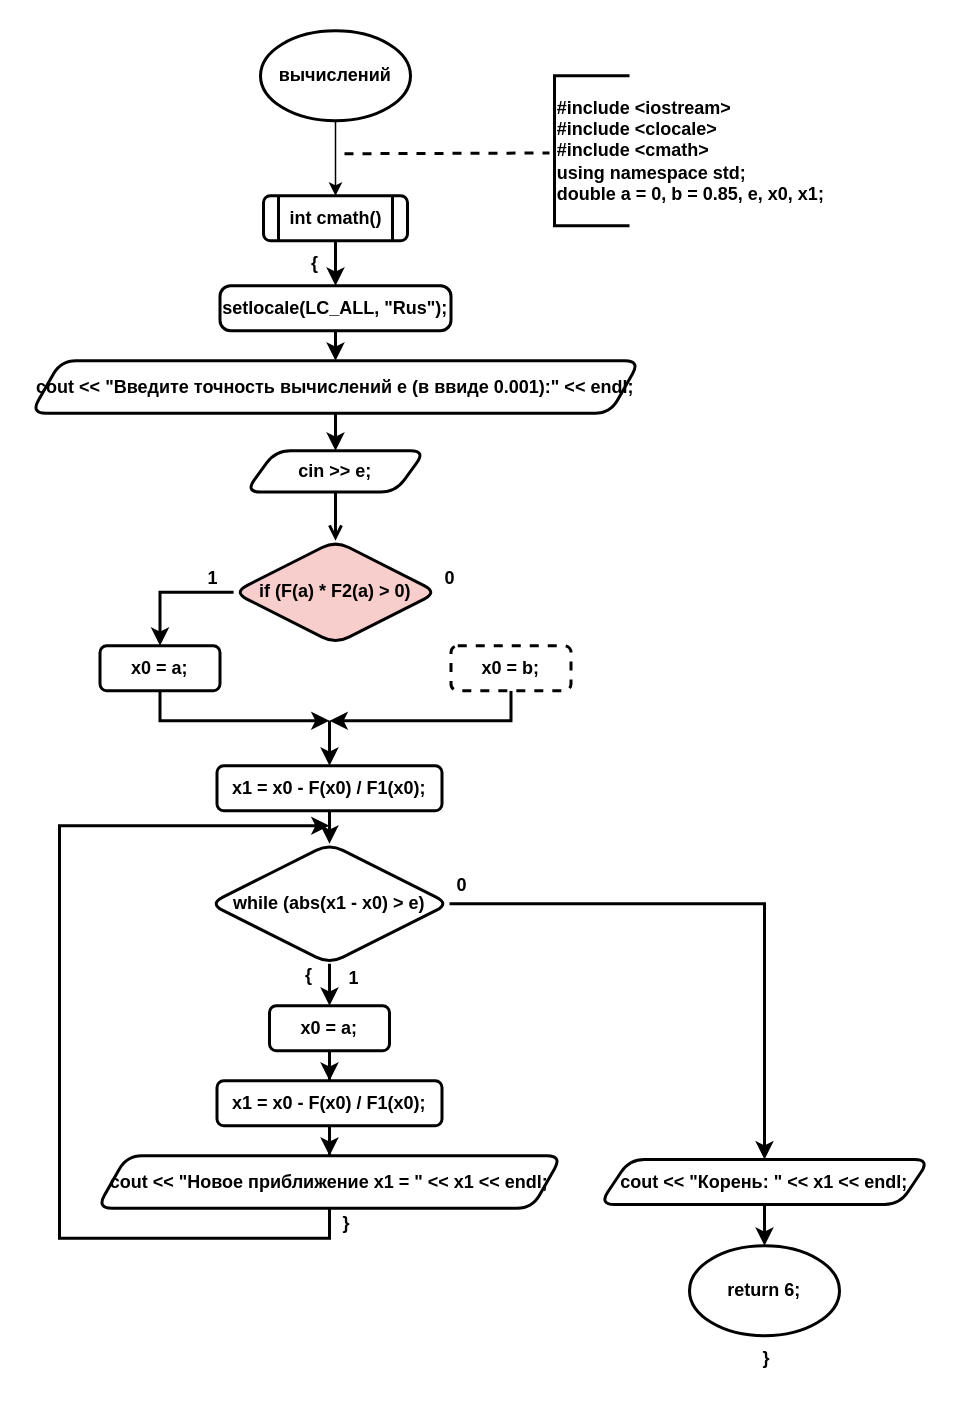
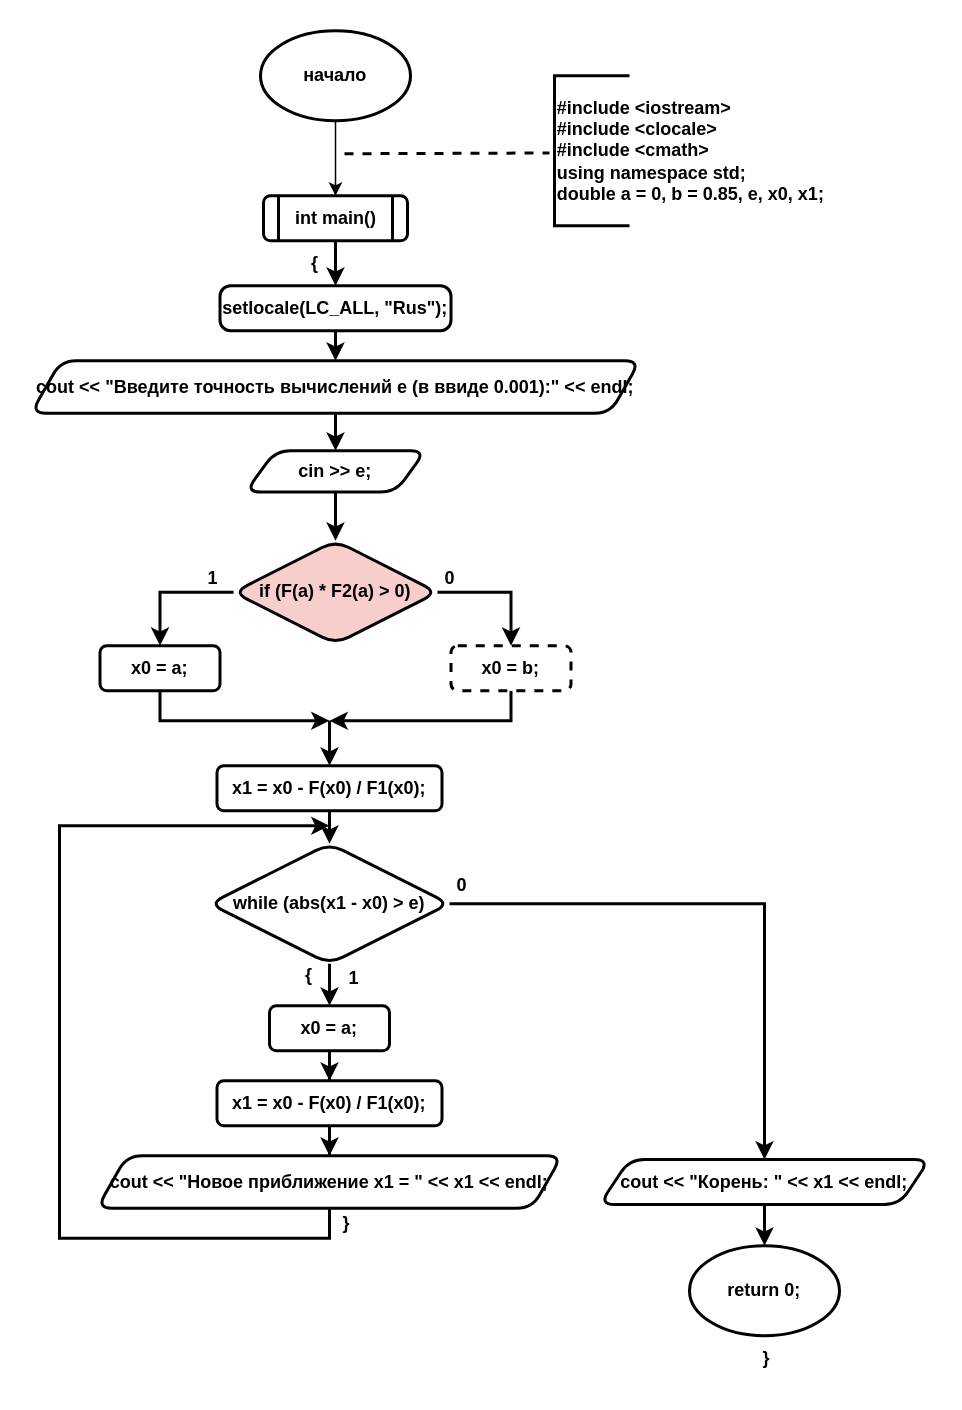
  <mxCell id="0" />
  <mxCell id="1" parent="0" />
  <mxCell id="2" value="" style="edgeStyle=orthogonalEdgeStyle;rounded=0;orthogonalLoop=1;jettySize=auto;html=1;fontStyle=1" edge="1" parent="1" source="3" target="5"><mxGeometry relative="1" as="geometry" /></mxCell>
- <mxCell id="3" value="вычислений" style="strokeWidth=2;html=1;shape=mxgraph.flowchart.start_1;whiteSpace=wrap;fontStyle=1" vertex="1" parent="1"><mxGeometry x="173" y="20" width="100" height="60" as="geometry" /></mxCell>
+ <mxCell id="3" value="начало" style="strokeWidth=2;html=1;shape=mxgraph.flowchart.start_1;whiteSpace=wrap;fontStyle=1" vertex="1" parent="1"><mxGeometry x="173" y="20" width="100" height="60" as="geometry" /></mxCell>
  <mxCell id="4" value="" style="edgeStyle=orthogonalEdgeStyle;rounded=0;orthogonalLoop=1;jettySize=auto;html=1;strokeWidth=2;startSize=6;endSize=6;entryX=0.5;entryY=0;entryDx=0;entryDy=0;fontStyle=1" edge="1" parent="1" source="5" target="14"><mxGeometry relative="1" as="geometry"><mxPoint x="223" y="200" as="targetPoint" /></mxGeometry></mxCell>
- <mxCell id="5" value="int cmath()" style="shape=process;whiteSpace=wrap;html=1;backgroundOutline=1;strokeWidth=2;rounded=1;fontStyle=1" vertex="1" parent="1"><mxGeometry x="175" y="130" width="96" height="30" as="geometry" /></mxCell>
+ <mxCell id="5" value="int main()" style="shape=process;whiteSpace=wrap;html=1;backgroundOutline=1;strokeWidth=2;rounded=1;fontStyle=1" vertex="1" parent="1"><mxGeometry x="175" y="130" width="96" height="30" as="geometry" /></mxCell>
  <mxCell id="6" value="&lt;div&gt;#include &amp;lt;iostream&amp;gt;&lt;/div&gt;&lt;div&gt;#include &amp;lt;clocale&amp;gt;&lt;/div&gt;&lt;div&gt;#include &amp;lt;cmath&amp;gt;&lt;/div&gt;&lt;div&gt;using namespace std;&lt;/div&gt;&lt;div&gt;double a = 0, b = 0.85, e, x0, x1;&lt;br&gt;&lt;/div&gt;" style="strokeWidth=2;html=1;shape=mxgraph.flowchart.annotation_1;align=left;pointerEvents=1;rounded=1;fontStyle=1" vertex="1" parent="1"><mxGeometry x="369" y="50" width="50" height="100" as="geometry" /></mxCell>
  <mxCell id="7" value="" style="endArrow=none;dashed=1;html=1;rounded=0;entryX=-0.067;entryY=0.515;entryDx=0;entryDy=0;entryPerimeter=0;startSize=6;endSize=6;strokeWidth=2;fontStyle=1" edge="1" parent="1" target="6"><mxGeometry width="50" height="50" relative="1" as="geometry"><mxPoint x="229" y="102" as="sourcePoint" /><mxPoint x="309" y="120" as="targetPoint" /></mxGeometry></mxCell>
  <mxCell id="8" value="" style="edgeStyle=orthogonalEdgeStyle;rounded=0;orthogonalLoop=1;jettySize=auto;html=1;strokeWidth=2;startSize=6;endSize=6;fontStyle=1" edge="1" parent="1" source="9" target="12"><mxGeometry relative="1" as="geometry" /></mxCell>
  <mxCell id="9" value="cout &amp;lt;&amp;lt; &quot;Введите точность вычислений e (в ввиде 0.001):&quot; &amp;lt;&amp;lt; endl;" style="shape=parallelogram;perimeter=parallelogramPerimeter;whiteSpace=wrap;html=1;fixedSize=1;strokeWidth=2;rounded=1;fontStyle=1" vertex="1" parent="1"><mxGeometry x="20" y="240" width="406" height="35" as="geometry" /></mxCell>
  <mxCell id="10" value="{" style="text;html=1;align=center;verticalAlign=middle;resizable=0;points=[];autosize=1;strokeColor=none;fillColor=none;fontStyle=1" vertex="1" parent="1"><mxGeometry x="197" y="162" width="23" height="26" as="geometry" /></mxCell>
- <mxCell id="11" value="" style="edgeStyle=orthogonalEdgeStyle;rounded=0;orthogonalLoop=1;jettySize=auto;html=1;strokeWidth=2;startSize=6;endSize=6;fontStyle=1;endArrow=open;" edge="1" parent="1" source="12" target="17"><mxGeometry relative="1" as="geometry" /></mxCell>
+ <mxCell id="11" value="" style="edgeStyle=orthogonalEdgeStyle;rounded=0;orthogonalLoop=1;jettySize=auto;html=1;strokeWidth=2;startSize=6;endSize=6;fontStyle=1" edge="1" parent="1" source="12" target="17"><mxGeometry relative="1" as="geometry" /></mxCell>
  <mxCell id="12" value="cin &amp;gt;&amp;gt; e;" style="shape=parallelogram;perimeter=parallelogramPerimeter;whiteSpace=wrap;html=1;fixedSize=1;strokeWidth=2;rounded=1;fontStyle=1" vertex="1" parent="1"><mxGeometry x="163" y="300" width="120" height="27.5" as="geometry" /></mxCell>
  <mxCell id="13" style="edgeStyle=orthogonalEdgeStyle;rounded=0;orthogonalLoop=1;jettySize=auto;html=1;exitX=0.5;exitY=1;exitDx=0;exitDy=0;entryX=0.5;entryY=0;entryDx=0;entryDy=0;strokeWidth=2;startSize=6;endSize=6;fontStyle=1" edge="1" parent="1" source="14" target="9"><mxGeometry relative="1" as="geometry" /></mxCell>
  <mxCell id="14" value="setlocale(LC_ALL, &quot;Rus&quot;);" style="rounded=1;whiteSpace=wrap;html=1;absoluteArcSize=1;arcSize=14;strokeWidth=2;fontStyle=1" vertex="1" parent="1"><mxGeometry x="146" y="190" width="154" height="30" as="geometry" /></mxCell>
  <mxCell id="15" value="" style="edgeStyle=orthogonalEdgeStyle;rounded=0;orthogonalLoop=1;jettySize=auto;html=1;strokeWidth=2;startSize=6;endSize=6;fontStyle=1" edge="1" parent="1" source="17" target="19"><mxGeometry relative="1" as="geometry" /></mxCell>
+ <mxCell id="16" style="edgeStyle=orthogonalEdgeStyle;rounded=0;orthogonalLoop=1;jettySize=auto;html=1;exitX=1;exitY=0.5;exitDx=0;exitDy=0;entryX=0.5;entryY=0;entryDx=0;entryDy=0;strokeWidth=2;startSize=6;endSize=6;fontStyle=1" edge="1" parent="1" source="17" target="22"><mxGeometry relative="1" as="geometry" /></mxCell>
  <mxCell id="17" value="if (F(a) * F2(a) &amp;gt; 0)" style="rhombus;whiteSpace=wrap;html=1;strokeWidth=2;rounded=1;fontStyle=1;fillColor=#f8cecc;" vertex="1" parent="1"><mxGeometry x="155" y="360" width="136" height="68.75" as="geometry" /></mxCell>
  <mxCell id="18" style="edgeStyle=orthogonalEdgeStyle;rounded=0;orthogonalLoop=1;jettySize=auto;html=1;exitX=0.5;exitY=1;exitDx=0;exitDy=0;strokeWidth=2;startSize=6;endSize=6;fontStyle=1" edge="1" parent="1" source="19"><mxGeometry relative="1" as="geometry"><mxPoint x="219" y="480" as="targetPoint" /><Array as="points"><mxPoint x="106" y="480" /><mxPoint x="219" y="480" /></Array></mxGeometry></mxCell>
  <mxCell id="19" value="x0 = a;" style="whiteSpace=wrap;html=1;strokeWidth=2;rounded=1;fontStyle=1" vertex="1" parent="1"><mxGeometry x="66" y="430" width="80" height="30" as="geometry" /></mxCell>
  <mxCell id="20" value="1" style="text;html=1;align=center;verticalAlign=middle;resizable=0;points=[];autosize=1;strokeColor=none;fillColor=none;fontStyle=1" vertex="1" parent="1"><mxGeometry x="128" y="372" width="25" height="26" as="geometry" /></mxCell>
  <mxCell id="21" style="edgeStyle=orthogonalEdgeStyle;rounded=0;orthogonalLoop=1;jettySize=auto;html=1;exitX=0.5;exitY=1;exitDx=0;exitDy=0;strokeWidth=2;startSize=6;endSize=6;fontStyle=1" edge="1" parent="1" source="22"><mxGeometry relative="1" as="geometry"><mxPoint x="219" y="480" as="targetPoint" /><Array as="points"><mxPoint x="340" y="480" /><mxPoint x="229" y="480" /></Array></mxGeometry></mxCell>
  <mxCell id="22" value="x0 = b;" style="whiteSpace=wrap;html=1;strokeWidth=2;rounded=1;fontStyle=1;dashed=1;" vertex="1" parent="1"><mxGeometry x="300" y="430" width="80" height="30" as="geometry" /></mxCell>
  <mxCell id="23" value="0" style="text;html=1;align=center;verticalAlign=middle;resizable=0;points=[];autosize=1;strokeColor=none;fillColor=none;fontStyle=1" vertex="1" parent="1"><mxGeometry x="286" y="372" width="25" height="26" as="geometry" /></mxCell>
  <mxCell id="24" value="" style="endArrow=classic;html=1;rounded=0;strokeWidth=2;startSize=6;endSize=6;entryX=0.5;entryY=0;entryDx=0;entryDy=0;fontStyle=1" edge="1" parent="1" target="26"><mxGeometry width="50" height="50" relative="1" as="geometry"><mxPoint x="219" y="480" as="sourcePoint" /><mxPoint x="219" y="520" as="targetPoint" /></mxGeometry></mxCell>
  <mxCell id="25" value="" style="edgeStyle=orthogonalEdgeStyle;rounded=0;orthogonalLoop=1;jettySize=auto;html=1;strokeWidth=2;startSize=6;endSize=6;fontStyle=1" edge="1" parent="1" source="26" target="29"><mxGeometry relative="1" as="geometry" /></mxCell>
  <mxCell id="26" value="x1 = x0 - F(x0) / F1(x0);" style="whiteSpace=wrap;html=1;strokeWidth=2;rounded=1;fontStyle=1" vertex="1" parent="1"><mxGeometry x="144" y="510" width="150" height="30" as="geometry" /></mxCell>
  <mxCell id="27" value="" style="edgeStyle=orthogonalEdgeStyle;rounded=0;orthogonalLoop=1;jettySize=auto;html=1;strokeWidth=2;startSize=6;endSize=6;fontStyle=1" edge="1" parent="1" source="29" target="31"><mxGeometry relative="1" as="geometry" /></mxCell>
  <mxCell id="28" style="edgeStyle=orthogonalEdgeStyle;rounded=0;orthogonalLoop=1;jettySize=auto;html=1;exitX=1;exitY=0.5;exitDx=0;exitDy=0;strokeWidth=2;startSize=6;endSize=6;entryX=0.5;entryY=0;entryDx=0;entryDy=0;fontStyle=1" edge="1" parent="1" source="29" target="41"><mxGeometry relative="1" as="geometry"><mxPoint x="479" y="760" as="targetPoint" /></mxGeometry></mxCell>
  <mxCell id="29" value="while (abs(x1 - x0) &amp;gt; e)" style="rhombus;whiteSpace=wrap;html=1;strokeWidth=2;rounded=1;fontStyle=1" vertex="1" parent="1"><mxGeometry x="139" y="562" width="160" height="80" as="geometry" /></mxCell>
  <mxCell id="30" value="" style="edgeStyle=orthogonalEdgeStyle;rounded=0;orthogonalLoop=1;jettySize=auto;html=1;strokeWidth=2;startSize=6;endSize=6;fontStyle=1" edge="1" parent="1" source="31" target="35"><mxGeometry relative="1" as="geometry" /></mxCell>
  <mxCell id="31" value="x0 = a;" style="whiteSpace=wrap;html=1;strokeWidth=2;rounded=1;fontStyle=1" vertex="1" parent="1"><mxGeometry x="179" y="670" width="80" height="30" as="geometry" /></mxCell>
  <mxCell id="32" value="1" style="text;html=1;align=center;verticalAlign=middle;resizable=0;points=[];autosize=1;strokeColor=none;fillColor=none;fontStyle=1" vertex="1" parent="1"><mxGeometry x="222" y="639" width="25" height="26" as="geometry" /></mxCell>
  <mxCell id="33" value="{" style="text;html=1;align=center;verticalAlign=middle;resizable=0;points=[];autosize=1;strokeColor=none;fillColor=none;fontStyle=1" vertex="1" parent="1"><mxGeometry x="193" y="637" width="23" height="26" as="geometry" /></mxCell>
  <mxCell id="34" value="" style="edgeStyle=orthogonalEdgeStyle;rounded=0;orthogonalLoop=1;jettySize=auto;html=1;strokeWidth=2;startSize=6;endSize=6;fontStyle=1" edge="1" parent="1" source="35" target="37"><mxGeometry relative="1" as="geometry" /></mxCell>
  <mxCell id="35" value="x1 = x0 - F(x0) / F1(x0);" style="whiteSpace=wrap;html=1;strokeWidth=2;rounded=1;fontStyle=1" vertex="1" parent="1"><mxGeometry x="144" y="720" width="150" height="30" as="geometry" /></mxCell>
  <mxCell id="36" style="edgeStyle=orthogonalEdgeStyle;rounded=0;orthogonalLoop=1;jettySize=auto;html=1;exitX=0.5;exitY=1;exitDx=0;exitDy=0;strokeWidth=2;startSize=6;endSize=6;fontStyle=1" edge="1" parent="1" source="37"><mxGeometry relative="1" as="geometry"><mxPoint x="219" y="550" as="targetPoint" /><Array as="points"><mxPoint x="219" y="825" /><mxPoint x="39" y="825" /></Array></mxGeometry></mxCell>
  <mxCell id="37" value="cout &amp;lt;&amp;lt; &quot;Новое приближение х1 = &quot; &amp;lt;&amp;lt; x1 &amp;lt;&amp;lt; endl;" style="shape=parallelogram;perimeter=parallelogramPerimeter;whiteSpace=wrap;html=1;fixedSize=1;strokeWidth=2;rounded=1;fontStyle=1" vertex="1" parent="1"><mxGeometry x="64" y="770" width="310" height="35" as="geometry" /></mxCell>
  <mxCell id="38" value="}" style="text;html=1;align=center;verticalAlign=middle;resizable=0;points=[];autosize=1;strokeColor=none;fillColor=none;fontStyle=1" vertex="1" parent="1"><mxGeometry x="218" y="802" width="23" height="26" as="geometry" /></mxCell>
  <mxCell id="39" value="0" style="text;html=1;align=center;verticalAlign=middle;resizable=0;points=[];autosize=1;strokeColor=none;fillColor=none;fontStyle=1" vertex="1" parent="1"><mxGeometry x="294" y="577" width="25" height="26" as="geometry" /></mxCell>
  <mxCell id="40" value="" style="edgeStyle=orthogonalEdgeStyle;rounded=0;orthogonalLoop=1;jettySize=auto;html=1;strokeWidth=2;startSize=6;endSize=6;fontStyle=1" edge="1" parent="1" source="41" target="42"><mxGeometry relative="1" as="geometry" /></mxCell>
  <mxCell id="41" value="cout &amp;lt;&amp;lt; &quot;Корень: &quot; &amp;lt;&amp;lt; x1 &amp;lt;&amp;lt; endl;" style="shape=parallelogram;perimeter=parallelogramPerimeter;whiteSpace=wrap;html=1;fixedSize=1;strokeWidth=2;rounded=1;fontStyle=1" vertex="1" parent="1"><mxGeometry x="399" y="772.5" width="220" height="30" as="geometry" /></mxCell>
- <mxCell id="42" value="return 6;" style="strokeWidth=2;html=1;shape=mxgraph.flowchart.start_1;whiteSpace=wrap;rounded=1;fontStyle=1" vertex="1" parent="1"><mxGeometry x="459" y="830" width="100" height="60" as="geometry" /></mxCell>
+ <mxCell id="42" value="return 0;" style="strokeWidth=2;html=1;shape=mxgraph.flowchart.start_1;whiteSpace=wrap;rounded=1;fontStyle=1" vertex="1" parent="1"><mxGeometry x="459" y="830" width="100" height="60" as="geometry" /></mxCell>
  <mxCell id="43" value="}" style="text;html=1;align=center;verticalAlign=middle;resizable=0;points=[];autosize=1;strokeColor=none;fillColor=none;fontStyle=1" vertex="1" parent="1"><mxGeometry x="498" y="892" width="23" height="26" as="geometry" /></mxCell>
